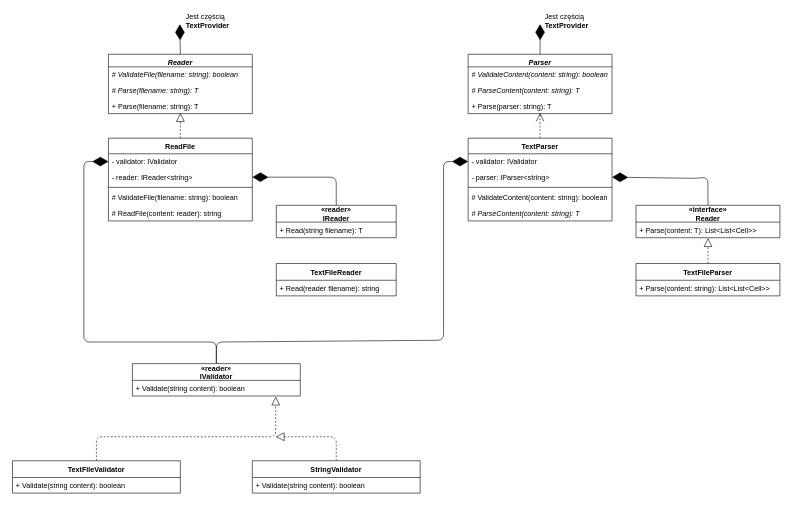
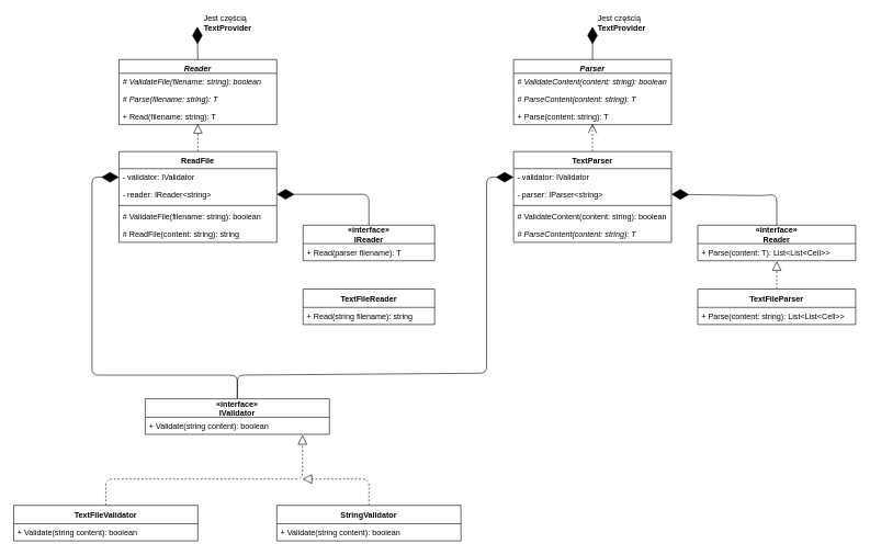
  <mxCell id="0" />
  <mxCell id="1" parent="0" />
  <mxCell id="2" value="" style="endArrow=block;dashed=1;endFill=0;endSize=12;html=1;exitX=0.5;exitY=0;exitDx=0;exitDy=0;entryX=0.5;entryY=0.962;entryDx=0;entryDy=0;entryPerimeter=0;" parent="1" source="15" target="14" edge="1"><mxGeometry width="160" relative="1" as="geometry"><mxPoint x="409" y="-120" as="sourcePoint" /><mxPoint x="406.6" y="-195.658" as="targetPoint" /></mxGeometry></mxCell>
  <mxCell id="3" value="" style="endArrow=diamondThin;endFill=1;endSize=24;html=1;exitX=0.5;exitY=0;exitDx=0;exitDy=0;rounded=1;entryX=1;entryY=0.5;entryDx=0;entryDy=0;" parent="1" source="35" target="17" edge="1"><mxGeometry width="160" relative="1" as="geometry"><mxPoint x="409" y="128" as="sourcePoint" /><mxPoint x="519" y="297" as="targetPoint" /><Array as="points"><mxPoint x="560" y="295" /></Array></mxGeometry></mxCell>
  <mxCell id="4" value="" style="endArrow=block;dashed=1;endFill=0;endSize=12;html=1;exitX=0.5;exitY=0;exitDx=0;exitDy=0;" parent="1" source="43" edge="1"><mxGeometry width="160" relative="1" as="geometry"><mxPoint x="129" y="532" as="sourcePoint" /><mxPoint x="459" y="661" as="targetPoint" /><Array as="points"><mxPoint x="160" y="728" /><mxPoint x="459" y="728" /></Array></mxGeometry></mxCell>
  <mxCell id="5" value="" style="endArrow=block;dashed=1;endFill=0;endSize=12;html=1;exitX=0.5;exitY=0;exitDx=0;exitDy=0;" parent="1" source="23" edge="1"><mxGeometry width="160" relative="1" as="geometry"><mxPoint x="669" y="778" as="sourcePoint" /><mxPoint x="459" y="728" as="targetPoint" /><Array as="points"><mxPoint x="560" y="728" /></Array></mxGeometry></mxCell>
  <mxCell id="6" value="" style="endArrow=diamondThin;endFill=1;endSize=24;html=1;exitX=0.5;exitY=0;exitDx=0;exitDy=0;rounded=1;entryX=0;entryY=0.5;entryDx=0;entryDy=0;" parent="1" source="21" target="16" edge="1"><mxGeometry width="160" relative="1" as="geometry"><mxPoint x="749" y="352" as="sourcePoint" /><mxPoint x="529" y="307" as="targetPoint" /><Array as="points"><mxPoint x="360" y="570" /><mxPoint x="139" y="570" /><mxPoint x="139" y="269" /></Array></mxGeometry></mxCell>
  <mxCell id="7" value="" style="endArrow=open;dashed=1;endFill=0;endSize=12;html=1;exitX=0.5;exitY=0;exitDx=0;exitDy=0;entryX=0.5;entryY=0.962;entryDx=0;entryDy=0;entryPerimeter=0;" parent="1" source="29" target="28" edge="1"><mxGeometry width="160" relative="1" as="geometry"><mxPoint x="1009" y="-120" as="sourcePoint" /><mxPoint x="1006.6" y="-195.658" as="targetPoint" /></mxGeometry></mxCell>
  <mxCell id="8" value="" style="endArrow=diamondThin;endFill=1;endSize=24;html=1;exitX=0.5;exitY=0;exitDx=0;exitDy=0;rounded=1;entryX=1;entryY=0.5;entryDx=0;entryDy=0;" parent="1" source="39" target="31" edge="1"><mxGeometry width="160" relative="1" as="geometry"><mxPoint x="1009" y="128" as="sourcePoint" /><mxPoint x="1119" y="297" as="targetPoint" /><Array as="points"><mxPoint x="1180" y="295" /><mxPoint x="1159" y="297" /></Array></mxGeometry></mxCell>
  <mxCell id="9" value="" style="endArrow=block;dashed=1;endFill=0;endSize=12;html=1;exitX=0.5;exitY=0;exitDx=0;exitDy=0;entryX=0.501;entryY=1.026;entryDx=0;entryDy=0;entryPerimeter=0;" parent="1" source="41" target="40" edge="1"><mxGeometry width="160" relative="1" as="geometry"><mxPoint x="969" y="268" as="sourcePoint" /><mxPoint x="1299" y="397" as="targetPoint" /></mxGeometry></mxCell>
  <mxCell id="10" value="" style="endArrow=diamondThin;endFill=1;endSize=24;html=1;exitX=0.5;exitY=0;exitDx=0;exitDy=0;rounded=1;entryX=0;entryY=0.5;entryDx=0;entryDy=0;" parent="1" source="21" target="30" edge="1"><mxGeometry width="160" relative="1" as="geometry"><mxPoint x="1249" y="525" as="sourcePoint" /><mxPoint x="1319" y="307" as="targetPoint" /><Array as="points"><mxPoint x="360" y="570" /><mxPoint x="739" y="567" /><mxPoint x="739" y="269" /></Array></mxGeometry></mxCell>
  <mxCell id="11" value="Reader" style="swimlane;fontStyle=3;align=center;verticalAlign=top;childLayout=stackLayout;horizontal=1;startSize=21;horizontalStack=0;resizeParent=1;resizeParentMax=0;resizeLast=0;collapsible=0;marginBottom=0;" parent="1" vertex="1"><mxGeometry x="180" y="90" width="240" height="99" as="geometry" /></mxCell>
  <mxCell id="12" value="# ValidateFile(filename: string): boolean" style="text;strokeColor=none;fillColor=none;align=left;verticalAlign=top;spacingLeft=4;spacingRight=4;overflow=hidden;rotatable=0;points=[[0,0.5],[1,0.5]];portConstraint=eastwest;fontStyle=2" parent="11" vertex="1"><mxGeometry y="21" width="240" height="26" as="geometry" /></mxCell>
  <mxCell id="13" value="# Parse(filename: string): T" style="text;strokeColor=none;fillColor=none;align=left;verticalAlign=top;spacingLeft=4;spacingRight=4;overflow=hidden;rotatable=0;points=[[0,0.5],[1,0.5]];portConstraint=eastwest;fontStyle=2" parent="11" vertex="1"><mxGeometry y="47" width="240" height="26" as="geometry" /></mxCell>
- <mxCell id="14" value="+ Parse(filename: string): T" style="text;strokeColor=none;fillColor=none;align=left;verticalAlign=top;spacingLeft=4;spacingRight=4;overflow=hidden;rotatable=0;points=[[0,0.5],[1,0.5]];portConstraint=eastwest;" parent="11" vertex="1"><mxGeometry y="73" width="240" height="26" as="geometry" /></mxCell>
+ <mxCell id="14" value="+ Read(filename: string): T" style="text;strokeColor=none;fillColor=none;align=left;verticalAlign=top;spacingLeft=4;spacingRight=4;overflow=hidden;rotatable=0;points=[[0,0.5],[1,0.5]];portConstraint=eastwest;" parent="11" vertex="1"><mxGeometry y="73" width="240" height="26" as="geometry" /></mxCell>
  <mxCell id="15" value="ReadFile" style="swimlane;fontStyle=1;align=center;verticalAlign=top;childLayout=stackLayout;horizontal=1;startSize=26;horizontalStack=0;resizeParent=1;resizeParentMax=0;resizeLast=0;collapsible=0;marginBottom=0;" parent="1" vertex="1"><mxGeometry x="180" y="230" width="240" height="138" as="geometry" /></mxCell>
  <mxCell id="16" value="- validator: IValidator" style="text;strokeColor=none;fillColor=none;align=left;verticalAlign=top;spacingLeft=4;spacingRight=4;overflow=hidden;rotatable=0;points=[[0,0.5],[1,0.5]];portConstraint=eastwest;" parent="15" vertex="1"><mxGeometry y="26" width="240" height="26" as="geometry" /></mxCell>
  <mxCell id="17" value="- reader: IReader&lt;string&gt;" style="text;strokeColor=none;fillColor=none;align=left;verticalAlign=top;spacingLeft=4;spacingRight=4;overflow=hidden;rotatable=0;points=[[0,0.5],[1,0.5]];portConstraint=eastwest;" parent="15" vertex="1"><mxGeometry y="52" width="240" height="26" as="geometry" /></mxCell>
  <mxCell id="18" value="" style="line;strokeWidth=1;fillColor=none;align=left;verticalAlign=middle;spacingTop=-1;spacingLeft=3;spacingRight=3;rotatable=0;labelPosition=right;points=[];portConstraint=eastwest;" parent="15" vertex="1"><mxGeometry y="78" width="240" height="8" as="geometry" /></mxCell>
  <mxCell id="19" value="# ValidateFile(filename: string): boolean" style="text;strokeColor=none;fillColor=none;align=left;verticalAlign=top;spacingLeft=4;spacingRight=4;overflow=hidden;rotatable=0;points=[[0,0.5],[1,0.5]];portConstraint=eastwest;fontStyle=0" parent="15" vertex="1"><mxGeometry y="86" width="240" height="26" as="geometry" /></mxCell>
- <mxCell id="20" value="# ReadFile(content: reader): string" style="text;strokeColor=none;fillColor=none;align=left;verticalAlign=top;spacingLeft=4;spacingRight=4;overflow=hidden;rotatable=0;points=[[0,0.5],[1,0.5]];portConstraint=eastwest;fontStyle=0" parent="15" vertex="1"><mxGeometry y="112" width="240" height="26" as="geometry" /></mxCell>
- <mxCell id="21" value="«reader»&#10;IValidator" style="swimlane;fontStyle=1;childLayout=stackLayout;horizontal=1;startSize=28;horizontalStack=0;resizeParent=1;resizeParentMax=0;resizeLast=0;collapsible=0;marginBottom=0;" parent="1" vertex="1"><mxGeometry x="220" y="606" width="280" height="54" as="geometry" /></mxCell>
+ <mxCell id="20" value="# ReadFile(content: string): string" style="text;strokeColor=none;fillColor=none;align=left;verticalAlign=top;spacingLeft=4;spacingRight=4;overflow=hidden;rotatable=0;points=[[0,0.5],[1,0.5]];portConstraint=eastwest;fontStyle=0" parent="15" vertex="1"><mxGeometry y="112" width="240" height="26" as="geometry" /></mxCell>
+ <mxCell id="21" value="«interface»&#10;IValidator" style="swimlane;fontStyle=1;childLayout=stackLayout;horizontal=1;startSize=28;horizontalStack=0;resizeParent=1;resizeParentMax=0;resizeLast=0;collapsible=0;marginBottom=0;" parent="1" vertex="1"><mxGeometry x="220" y="606" width="280" height="54" as="geometry" /></mxCell>
  <mxCell id="22" value="+ Validate(string content): boolean" style="text;strokeColor=none;fillColor=none;align=left;verticalAlign=top;spacingLeft=4;spacingRight=4;overflow=hidden;rotatable=0;points=[[0,0.5],[1,0.5]];portConstraint=eastwest;" parent="21" vertex="1"><mxGeometry y="28" width="280" height="26" as="geometry" /></mxCell>
  <mxCell id="23" value="StringValidator" style="swimlane;fontStyle=1;childLayout=stackLayout;horizontal=1;startSize=28;horizontalStack=0;resizeParent=1;resizeParentMax=0;resizeLast=0;collapsible=0;marginBottom=0;" parent="1" vertex="1"><mxGeometry x="420" y="768" width="280" height="54" as="geometry" /></mxCell>
  <mxCell id="24" value="+ Validate(string content): boolean" style="text;strokeColor=none;fillColor=none;align=left;verticalAlign=top;spacingLeft=4;spacingRight=4;overflow=hidden;rotatable=0;points=[[0,0.5],[1,0.5]];portConstraint=eastwest;" parent="23" vertex="1"><mxGeometry y="28" width="280" height="26" as="geometry" /></mxCell>
  <mxCell id="25" value="Parser" style="swimlane;fontStyle=3;align=center;verticalAlign=top;childLayout=stackLayout;horizontal=1;startSize=21;horizontalStack=0;resizeParent=1;resizeParentMax=0;resizeLast=0;collapsible=0;marginBottom=0;" parent="1" vertex="1"><mxGeometry x="780" y="90" width="240" height="99" as="geometry" /></mxCell>
  <mxCell id="26" value="# ValidateContent(content: string): boolean" style="text;strokeColor=none;fillColor=none;align=left;verticalAlign=top;spacingLeft=4;spacingRight=4;overflow=hidden;rotatable=0;points=[[0,0.5],[1,0.5]];portConstraint=eastwest;fontStyle=2" parent="25" vertex="1"><mxGeometry y="21" width="240" height="26" as="geometry" /></mxCell>
  <mxCell id="27" value="# ParseContent(content: string): T" style="text;strokeColor=none;fillColor=none;align=left;verticalAlign=top;spacingLeft=4;spacingRight=4;overflow=hidden;rotatable=0;points=[[0,0.5],[1,0.5]];portConstraint=eastwest;fontStyle=2" parent="25" vertex="1"><mxGeometry y="47" width="240" height="26" as="geometry" /></mxCell>
- <mxCell id="28" value="+ Parse(parser: string): T" style="text;strokeColor=none;fillColor=none;align=left;verticalAlign=top;spacingLeft=4;spacingRight=4;overflow=hidden;rotatable=0;points=[[0,0.5],[1,0.5]];portConstraint=eastwest;" parent="25" vertex="1"><mxGeometry y="73" width="240" height="26" as="geometry" /></mxCell>
+ <mxCell id="28" value="+ Parse(content: string): T" style="text;strokeColor=none;fillColor=none;align=left;verticalAlign=top;spacingLeft=4;spacingRight=4;overflow=hidden;rotatable=0;points=[[0,0.5],[1,0.5]];portConstraint=eastwest;" parent="25" vertex="1"><mxGeometry y="73" width="240" height="26" as="geometry" /></mxCell>
  <mxCell id="29" value="TextParser" style="swimlane;fontStyle=1;align=center;verticalAlign=top;childLayout=stackLayout;horizontal=1;startSize=26;horizontalStack=0;resizeParent=1;resizeParentMax=0;resizeLast=0;collapsible=0;marginBottom=0;" parent="1" vertex="1"><mxGeometry x="780" y="230" width="240" height="138" as="geometry" /></mxCell>
  <mxCell id="30" value="- validator: IValidator" style="text;strokeColor=none;fillColor=none;align=left;verticalAlign=top;spacingLeft=4;spacingRight=4;overflow=hidden;rotatable=0;points=[[0,0.5],[1,0.5]];portConstraint=eastwest;" parent="29" vertex="1"><mxGeometry y="26" width="240" height="26" as="geometry" /></mxCell>
  <mxCell id="31" value="- parser: IParser&lt;string&gt;" style="text;strokeColor=none;fillColor=none;align=left;verticalAlign=top;spacingLeft=4;spacingRight=4;overflow=hidden;rotatable=0;points=[[0,0.5],[1,0.5]];portConstraint=eastwest;" parent="29" vertex="1"><mxGeometry y="52" width="240" height="26" as="geometry" /></mxCell>
  <mxCell id="32" value="" style="line;strokeWidth=1;fillColor=none;align=left;verticalAlign=middle;spacingTop=-1;spacingLeft=3;spacingRight=3;rotatable=0;labelPosition=right;points=[];portConstraint=eastwest;" parent="29" vertex="1"><mxGeometry y="78" width="240" height="8" as="geometry" /></mxCell>
  <mxCell id="33" value="# ValidateContent(content: string): boolean" style="text;strokeColor=none;fillColor=none;align=left;verticalAlign=top;spacingLeft=4;spacingRight=4;overflow=hidden;rotatable=0;points=[[0,0.5],[1,0.5]];portConstraint=eastwest;fontStyle=0" parent="29" vertex="1"><mxGeometry y="86" width="240" height="26" as="geometry" /></mxCell>
  <mxCell id="34" value="# ParseContent(content: string): T" style="text;strokeColor=none;fillColor=none;align=left;verticalAlign=top;spacingLeft=4;spacingRight=4;overflow=hidden;rotatable=0;points=[[0,0.5],[1,0.5]];portConstraint=eastwest;fontStyle=2" parent="29" vertex="1"><mxGeometry y="112" width="240" height="26" as="geometry" /></mxCell>
- <mxCell id="35" value="«reader»&#10;IReader" style="swimlane;fontStyle=1;childLayout=stackLayout;horizontal=1;startSize=28;horizontalStack=0;resizeParent=1;resizeParentMax=0;resizeLast=0;collapsible=0;marginBottom=0;" parent="1" vertex="1"><mxGeometry x="460" y="342" width="200" height="54" as="geometry" /></mxCell>
- <mxCell id="36" value="+ Read(string filename): T" style="text;strokeColor=none;fillColor=none;align=left;verticalAlign=top;spacingLeft=4;spacingRight=4;overflow=hidden;rotatable=0;points=[[0,0.5],[1,0.5]];portConstraint=eastwest;" parent="35" vertex="1"><mxGeometry y="28" width="200" height="26" as="geometry" /></mxCell>
+ <mxCell id="35" value="«interface»&#10;IReader" style="swimlane;fontStyle=1;childLayout=stackLayout;horizontal=1;startSize=28;horizontalStack=0;resizeParent=1;resizeParentMax=0;resizeLast=0;collapsible=0;marginBottom=0;" parent="1" vertex="1"><mxGeometry x="460" y="342" width="200" height="54" as="geometry" /></mxCell>
+ <mxCell id="36" value="+ Read(parser filename): T" style="text;strokeColor=none;fillColor=none;align=left;verticalAlign=top;spacingLeft=4;spacingRight=4;overflow=hidden;rotatable=0;points=[[0,0.5],[1,0.5]];portConstraint=eastwest;" parent="35" vertex="1"><mxGeometry y="28" width="200" height="26" as="geometry" /></mxCell>
  <mxCell id="37" value="TextFileReader" style="swimlane;fontStyle=1;childLayout=stackLayout;horizontal=1;startSize=28;horizontalStack=0;resizeParent=1;resizeParentMax=0;resizeLast=0;collapsible=0;marginBottom=0;" parent="1" vertex="1"><mxGeometry x="460" y="439" width="200" height="54" as="geometry" /></mxCell>
- <mxCell id="38" value="+ Read(reader filename): string" style="text;strokeColor=none;fillColor=none;align=left;verticalAlign=top;spacingLeft=4;spacingRight=4;overflow=hidden;rotatable=0;points=[[0,0.5],[1,0.5]];portConstraint=eastwest;" parent="37" vertex="1"><mxGeometry y="28" width="200" height="26" as="geometry" /></mxCell>
+ <mxCell id="38" value="+ Read(string filename): string" style="text;strokeColor=none;fillColor=none;align=left;verticalAlign=top;spacingLeft=4;spacingRight=4;overflow=hidden;rotatable=0;points=[[0,0.5],[1,0.5]];portConstraint=eastwest;" parent="37" vertex="1"><mxGeometry y="28" width="200" height="26" as="geometry" /></mxCell>
  <mxCell id="39" value="«interface»&#10;Reader" style="swimlane;fontStyle=1;childLayout=stackLayout;horizontal=1;startSize=28;horizontalStack=0;resizeParent=1;resizeParentMax=0;resizeLast=0;collapsible=0;marginBottom=0;" parent="1" vertex="1"><mxGeometry x="1060" y="342" width="240" height="54" as="geometry" /></mxCell>
  <mxCell id="40" value="+ Parse(content: T): List&lt;List&lt;Cell&gt;&gt;" style="text;strokeColor=none;fillColor=none;align=left;verticalAlign=top;spacingLeft=4;spacingRight=4;overflow=hidden;rotatable=0;points=[[0,0.5],[1,0.5]];portConstraint=eastwest;" parent="39" vertex="1"><mxGeometry y="28" width="240" height="26" as="geometry" /></mxCell>
  <mxCell id="41" value="TextFileParser" style="swimlane;fontStyle=1;childLayout=stackLayout;horizontal=1;startSize=28;horizontalStack=0;resizeParent=1;resizeParentMax=0;resizeLast=0;collapsible=0;marginBottom=0;" parent="1" vertex="1"><mxGeometry x="1060" y="439" width="240" height="54" as="geometry" /></mxCell>
  <mxCell id="42" value="+ Parse(content: string): List&lt;List&lt;Cell&gt;&gt;" style="text;strokeColor=none;fillColor=none;align=left;verticalAlign=top;spacingLeft=4;spacingRight=4;overflow=hidden;rotatable=0;points=[[0,0.5],[1,0.5]];portConstraint=eastwest;" parent="41" vertex="1"><mxGeometry y="28" width="240" height="26" as="geometry" /></mxCell>
  <mxCell id="43" value="TextFileValidator" style="swimlane;fontStyle=1;childLayout=stackLayout;horizontal=1;startSize=28;horizontalStack=0;resizeParent=1;resizeParentMax=0;resizeLast=0;collapsible=0;marginBottom=0;" parent="1" vertex="1"><mxGeometry x="20" y="768" width="280" height="54" as="geometry" /></mxCell>
  <mxCell id="44" value="+ Validate(string content): boolean" style="text;strokeColor=none;fillColor=none;align=left;verticalAlign=top;spacingLeft=4;spacingRight=4;overflow=hidden;rotatable=0;points=[[0,0.5],[1,0.5]];portConstraint=eastwest;" parent="43" vertex="1"><mxGeometry y="28" width="280" height="26" as="geometry" /></mxCell>
  <mxCell id="45" value="" style="endArrow=diamondThin;endFill=1;endSize=24;html=1;exitX=0.5;exitY=0;exitDx=0;exitDy=0;rounded=1;" parent="1" source="11" edge="1"><mxGeometry width="160" relative="1" as="geometry"><mxPoint x="570" y="352" as="sourcePoint" /><mxPoint x="299" y="40" as="targetPoint" /><Array as="points" /></mxGeometry></mxCell>
  <mxCell id="46" value="" style="endArrow=diamondThin;endFill=1;endSize=24;html=1;exitX=0.5;exitY=0;exitDx=0;exitDy=0;rounded=1;" parent="1" source="25" edge="1"><mxGeometry width="160" relative="1" as="geometry"><mxPoint x="310" y="100" as="sourcePoint" /><mxPoint x="900" y="40" as="targetPoint" /><Array as="points" /></mxGeometry></mxCell>
  <mxCell id="47" value="&lt;div style=&quot;text-align: left&quot;&gt;Jest częścią&lt;/div&gt;&lt;b&gt;TextProvider&lt;/b&gt;" style="text;html=1;align=center;verticalAlign=middle;resizable=0;points=[];autosize=1;" parent="1" vertex="1"><mxGeometry x="300" y="20" width="90" height="30" as="geometry" /></mxCell>
  <mxCell id="48" value="&lt;div style=&quot;text-align: left&quot;&gt;Jest częścią&lt;/div&gt;&lt;b&gt;TextProvider&lt;/b&gt;" style="text;html=1;align=center;verticalAlign=middle;resizable=0;points=[];autosize=1;" parent="1" vertex="1"><mxGeometry x="899" y="20" width="90" height="30" as="geometry" /></mxCell>
